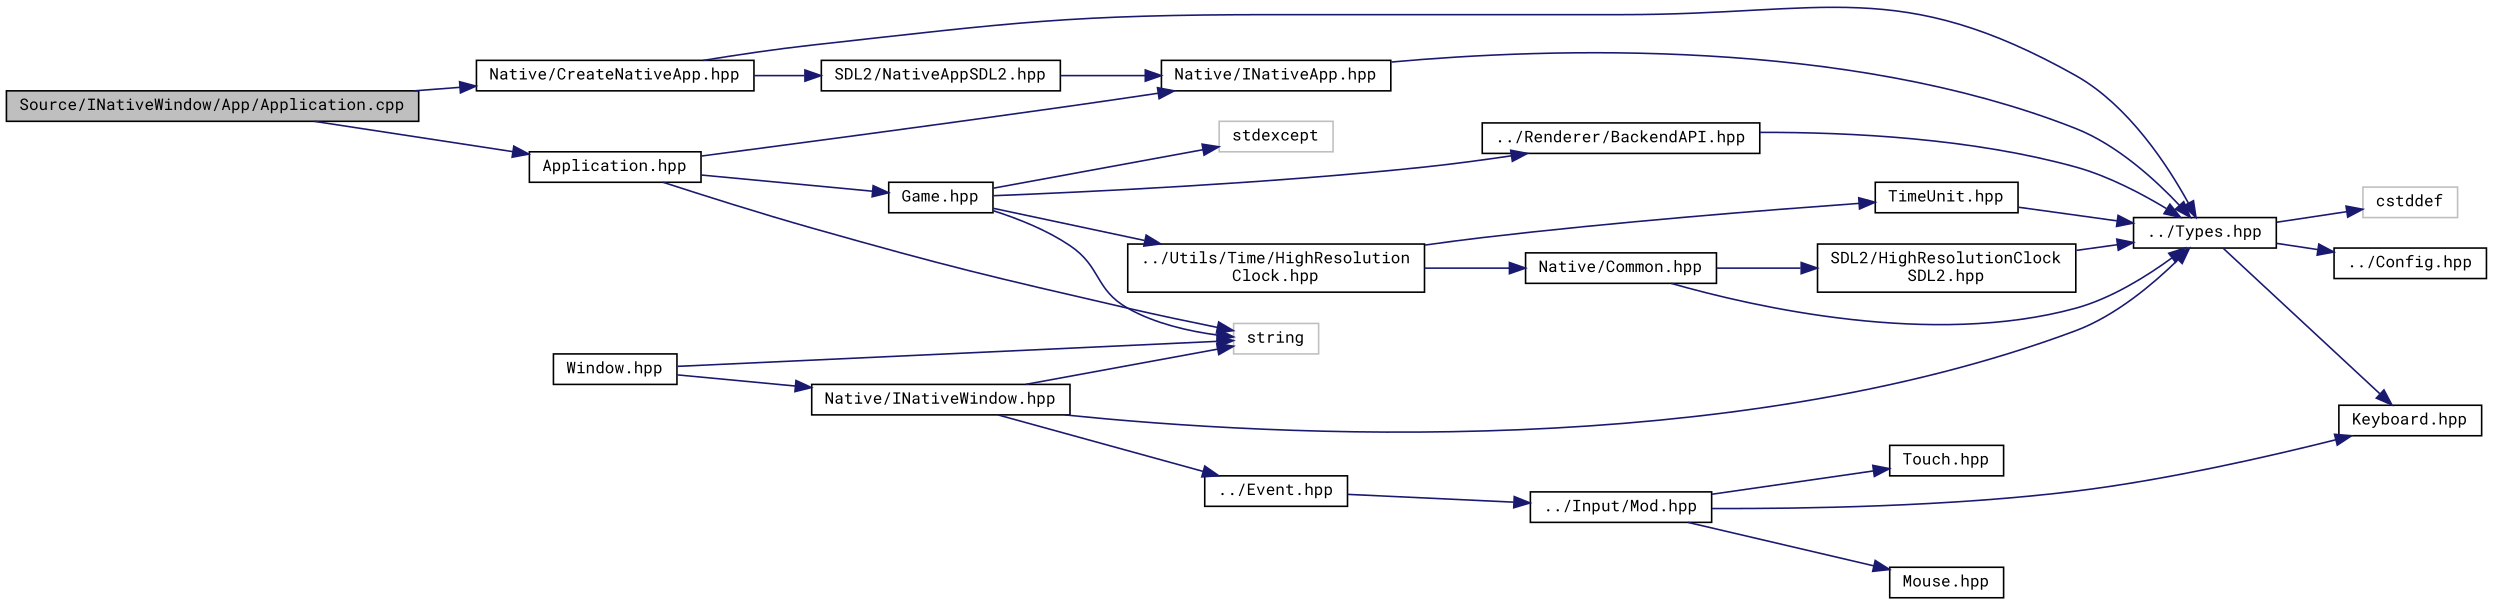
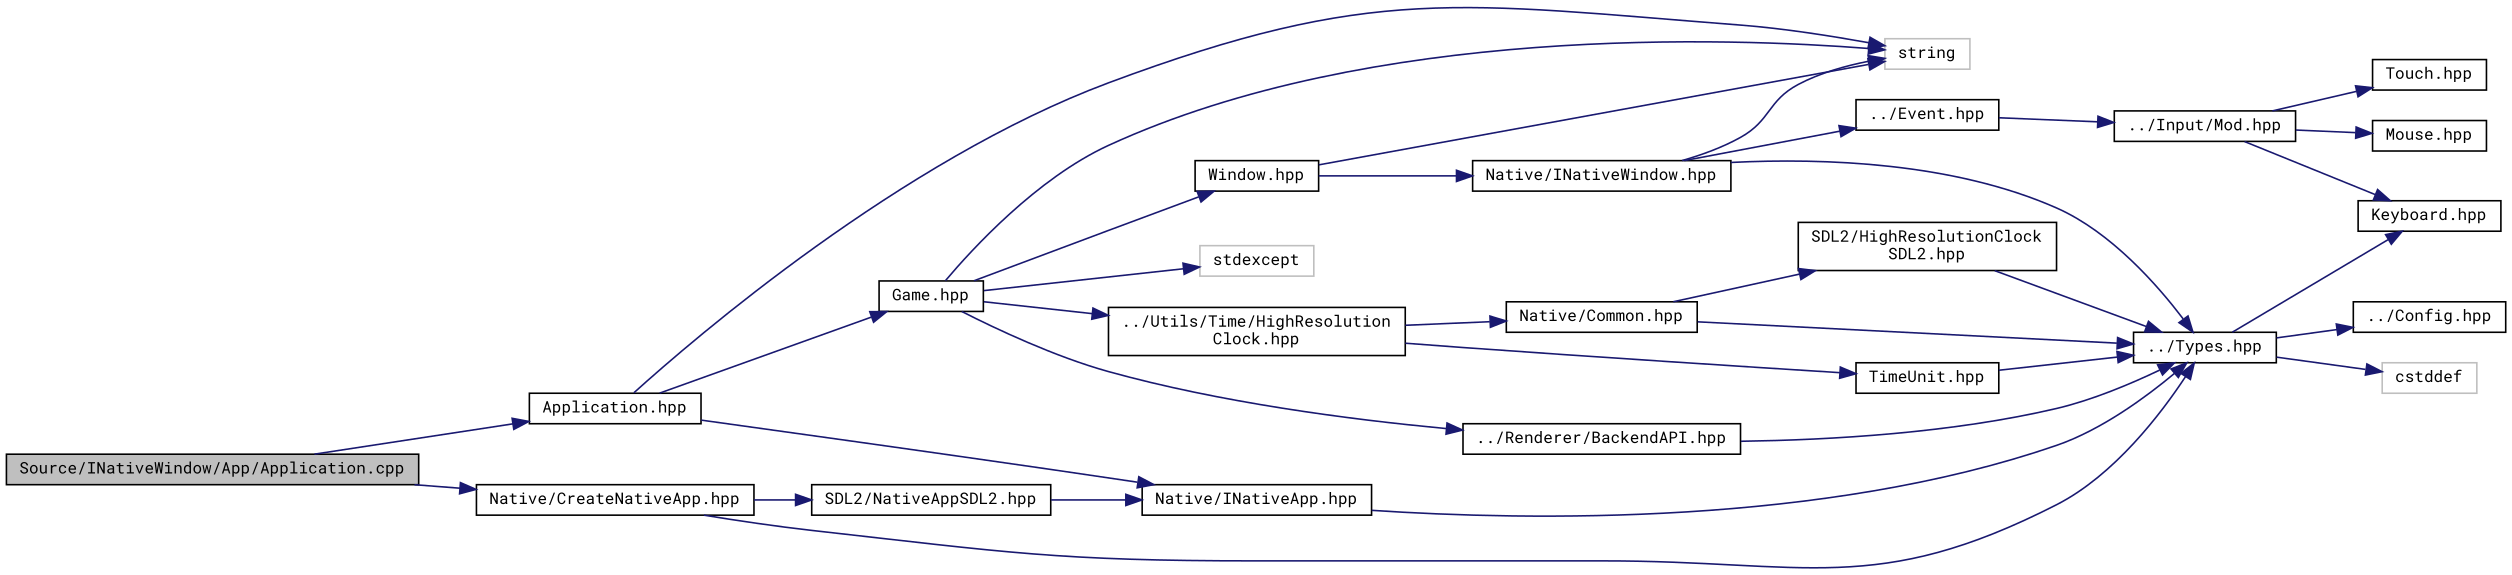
  digraph {
    fontname="Roboto Mono"
    rankdir=LR
    node [color=black fillcolor=white fontname="Roboto Mono" fontsize=10 shape=record style=filled]
    edge [color=midnightblue fontname="Roboto Mono" fontsize=10 labelfontname=Helvetica labelfontsize=10 style=solid]
    n1 [fillcolor=grey75 fontcolor=black height=0.2 label="Source/INativeWindow/App/Application.cpp" width=0.4]
    n2 [height=0.2 label="Application.hpp" width=0.4]
    n3 [height=0.2 label="Native/CreateNativeApp.hpp" width=0.4]
    n4 [height=0.2 label="Game.hpp" width=0.4]
    n5 [color=grey75 height=0.2 label=string width=0.4]
    n6 [height=0.2 label="Native/INativeApp.hpp" width=0.4]
    n7 [height=0.2 label="../Types.hpp" width=0.4]
    n8 [height=0.2 label="SDL2/NativeAppSDL2.hpp" width=0.4]
    n9 [color=grey75 height=0.2 label=stdexcept width=0.4]
    n10 [height=0.2 label="../Renderer/BackendAPI.hpp" width=0.4]
    n11 [height=0.2 label="../Utils/Time/HighResolution\lClock.hpp" width=0.4]
    n12 [height=0.2 label="Window.hpp" width=0.4]
    n13 [height=0.2 label="Native/Common.hpp" width=0.4]
    n14 [height=0.2 label="TimeUnit.hpp" width=0.4]
    n15 [height=0.2 label="Native/INativeWindow.hpp" width=0.4]
    n16 [height=0.2 label="../Config.hpp" width=0.4]
    n17 [color=grey75 height=0.2 label=cstddef width=0.4]
    n18 [height=0.2 label="Keyboard.hpp" width=0.4]
    n19 [height=0.2 label="SDL2/HighResolutionClock\lSDL2.hpp" width=0.4]
    n20 [height=0.2 label="../Event.hpp" width=0.4]
    n21 [height=0.2 label="../Input/Mod.hpp" width=0.4]
    n22 [height=0.2 label="Mouse.hpp" width=0.4]
    n23 [height=0.2 label="Touch.hpp" width=0.4]
    n1 -> n2
    n1 -> n3
    n2 -> n4
    n2 -> n5
    n2 -> n6
    n3 -> n7
    n3 -> n8
    n4 -> n5
    n4 -> n9
    n4 -> n10
    n4 -> n11
+   n4 -> n12
    n6 -> n7
    n7 -> n16
    n7 -> n17
    n7 -> n18
    n8 -> n6
    n10 -> n7
    n11 -> n13
    n11 -> n14
    n12 -> n5
    n12 -> n15
    n13 -> n7
    n13 -> n19
    n14 -> n7
    n15 -> n5
    n15 -> n7
    n15 -> n20
    n19 -> n7
    n20 -> n21
    n21 -> n18
    n21 -> n22
    n21 -> n23
  }
